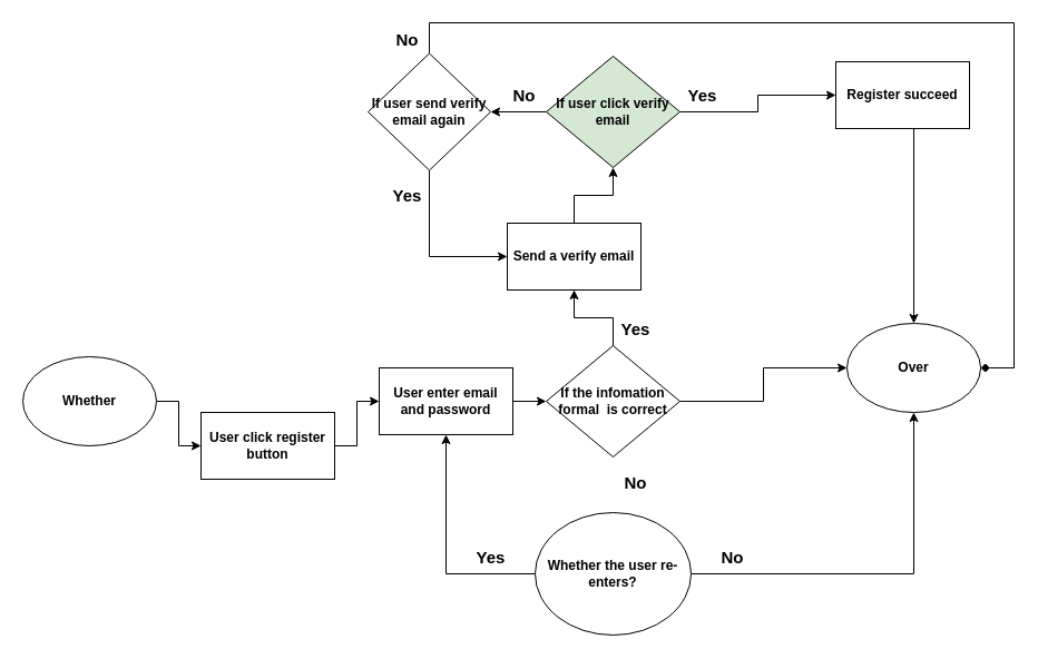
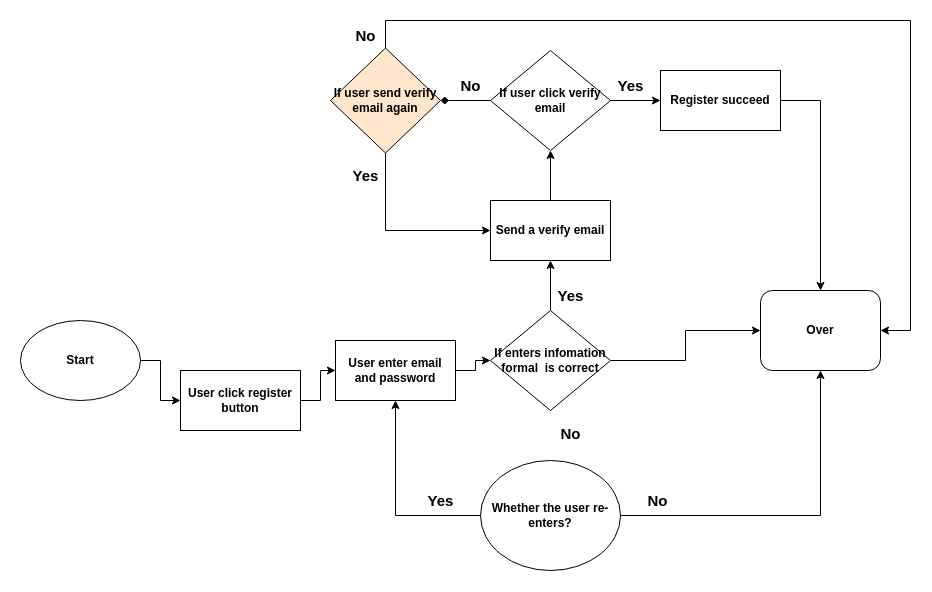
  <mxCell id="0" />
  <mxCell id="1" parent="0" />
  <mxCell id="2" value="" style="edgeStyle=orthogonalEdgeStyle;rounded=0;orthogonalLoop=1;jettySize=auto;html=1;fontStyle=1" parent="1" source="3" target="12" edge="1"><mxGeometry relative="1" as="geometry" /></mxCell>
- <mxCell id="3" value="Whether" style="ellipse;whiteSpace=wrap;html=1;fontStyle=1" parent="1" vertex="1"><mxGeometry x="20" y="320" width="120" height="80" as="geometry" /></mxCell>
+ <mxCell id="3" value="Start" style="ellipse;whiteSpace=wrap;html=1;fontStyle=1" parent="1" vertex="1"><mxGeometry x="20" y="320" width="120" height="80" as="geometry" /></mxCell>
  <mxCell id="4" value="" style="edgeStyle=orthogonalEdgeStyle;rounded=0;orthogonalLoop=1;jettySize=auto;html=1;fontStyle=1;" parent="1" source="6" target="19" edge="1"><mxGeometry relative="1" as="geometry" /></mxCell>
  <mxCell id="5" style="edgeStyle=orthogonalEdgeStyle;rounded=0;orthogonalLoop=1;jettySize=auto;html=1;entryX=0.5;entryY=1;entryDx=0;entryDy=0;fontStyle=1" parent="1" source="6" target="21" edge="1"><mxGeometry relative="1" as="geometry" /></mxCell>
- <mxCell id="6" value="If the infomation formal&amp;nbsp; is correct" style="rhombus;whiteSpace=wrap;html=1;fontStyle=1" parent="1" vertex="1"><mxGeometry x="490" y="310" width="120" height="100" as="geometry" /></mxCell>
+ <mxCell id="6" value="If enters infomation formal&amp;nbsp; is correct" style="rhombus;whiteSpace=wrap;html=1;fontStyle=1" parent="1" vertex="1"><mxGeometry x="490" y="310" width="120" height="100" as="geometry" /></mxCell>
  <mxCell id="7" style="edgeStyle=orthogonalEdgeStyle;rounded=0;orthogonalLoop=1;jettySize=auto;html=1;entryX=0.5;entryY=0;entryDx=0;entryDy=0;fontStyle=1" parent="1" source="8" target="19" edge="1"><mxGeometry relative="1" as="geometry"><Array as="points"><mxPoint x="820" y="100" /></Array></mxGeometry></mxCell>
- <mxCell id="8" value="Register succeed" style="rounded=0;whiteSpace=wrap;html=1;fontStyle=1" parent="1" vertex="1"><mxGeometry x="750" y="55" width="120" height="60" as="geometry" /></mxCell>
+ <mxCell id="8" value="Register succeed" style="rounded=0;whiteSpace=wrap;html=1;fontStyle=1" parent="1" vertex="1"><mxGeometry x="660" y="70" width="120" height="60" as="geometry" /></mxCell>
  <mxCell id="9" value="" style="edgeStyle=orthogonalEdgeStyle;rounded=0;orthogonalLoop=1;jettySize=auto;html=1;fontStyle=1" parent="1" source="10" target="6" edge="1"><mxGeometry relative="1" as="geometry" /></mxCell>
- <mxCell id="10" value="User enter email and password" style="rounded=0;whiteSpace=wrap;html=1;fontStyle=1" parent="1" vertex="1"><mxGeometry x="340" y="330" width="120" height="60" as="geometry" /></mxCell>
+ <mxCell id="10" value="User enter email and password" style="rounded=0;whiteSpace=wrap;html=1;fontStyle=1" parent="1" vertex="1"><mxGeometry x="335" y="340" width="120" height="60" as="geometry" /></mxCell>
  <mxCell id="11" value="" style="edgeStyle=orthogonalEdgeStyle;rounded=0;orthogonalLoop=1;jettySize=auto;html=1;fontStyle=1" parent="1" source="12" target="10" edge="1"><mxGeometry relative="1" as="geometry" /></mxCell>
  <mxCell id="12" value="User click register button" style="rounded=0;whiteSpace=wrap;html=1;fontStyle=1" parent="1" vertex="1"><mxGeometry x="180" y="370" width="120" height="60" as="geometry" /></mxCell>
  <mxCell id="13" value="&lt;font style=&quot;font-size: 15px;&quot;&gt;Yes&lt;/font&gt;" style="text;html=1;align=center;verticalAlign=middle;resizable=0;points=[];autosize=1;strokeColor=none;fillColor=none;fontStyle=1" parent="1" vertex="1"><mxGeometry x="545" y="280" width="50" height="30" as="geometry" /></mxCell>
  <mxCell id="14" value="&lt;font style=&quot;font-size: 15px;&quot;&gt;No&lt;/font&gt;" style="text;html=1;align=center;verticalAlign=middle;resizable=0;points=[];autosize=1;strokeColor=none;fillColor=none;fontStyle=1" parent="1" vertex="1"><mxGeometry x="550" y="418" width="40" height="30" as="geometry" /></mxCell>
  <mxCell id="15" style="edgeStyle=orthogonalEdgeStyle;rounded=0;orthogonalLoop=1;jettySize=auto;html=1;entryX=0.5;entryY=1;entryDx=0;entryDy=0;fontStyle=1" parent="1" source="17" target="10" edge="1"><mxGeometry relative="1" as="geometry" /></mxCell>
  <mxCell id="16" style="edgeStyle=orthogonalEdgeStyle;rounded=0;orthogonalLoop=1;jettySize=auto;html=1;entryX=0.5;entryY=1;entryDx=0;entryDy=0;fontStyle=1" parent="1" source="17" target="19" edge="1"><mxGeometry relative="1" as="geometry" /></mxCell>
  <mxCell id="17" value="Whether the user re-enters?" style="ellipse;whiteSpace=wrap;html=1;fontStyle=1;" parent="1" vertex="1"><mxGeometry x="480" y="460" width="140" height="110" as="geometry" /></mxCell>
  <mxCell id="18" value="&lt;font style=&quot;font-size: 15px;&quot;&gt;Yes&lt;/font&gt;" style="text;html=1;align=center;verticalAlign=middle;resizable=0;points=[];autosize=1;strokeColor=none;fillColor=none;fontStyle=1" parent="1" vertex="1"><mxGeometry x="415" y="485" width="50" height="30" as="geometry" /></mxCell>
- <mxCell id="19" value="Over" style="ellipse;whiteSpace=wrap;html=1;fontStyle=1" parent="1" vertex="1"><mxGeometry x="760" y="290" width="120" height="80" as="geometry" /></mxCell>
+ <mxCell id="19" value="Over" style="whiteSpace=wrap;html=1;fontStyle=1;rounded=1;" parent="1" vertex="1"><mxGeometry x="760" y="290" width="120" height="80" as="geometry" /></mxCell>
  <mxCell id="20" value="" style="edgeStyle=orthogonalEdgeStyle;rounded=0;orthogonalLoop=1;jettySize=auto;html=1;fontStyle=1" parent="1" source="21" target="24" edge="1"><mxGeometry relative="1" as="geometry" /></mxCell>
- <mxCell id="21" value="Send a verify email" style="whiteSpace=wrap;html=1;fontStyle=1" parent="1" vertex="1"><mxGeometry x="455" y="200" width="120" height="60" as="geometry" /></mxCell>
+ <mxCell id="21" value="Send a verify email" style="whiteSpace=wrap;html=1;fontStyle=1" parent="1" vertex="1"><mxGeometry x="490" y="200" width="120" height="60" as="geometry" /></mxCell>
  <mxCell id="22" style="edgeStyle=orthogonalEdgeStyle;rounded=0;orthogonalLoop=1;jettySize=auto;html=1;entryX=0;entryY=0.5;entryDx=0;entryDy=0;fontStyle=1" parent="1" source="24" target="8" edge="1"><mxGeometry relative="1" as="geometry" /></mxCell>
- <mxCell id="23" style="edgeStyle=orthogonalEdgeStyle;rounded=0;orthogonalLoop=1;jettySize=auto;html=1;entryX=1;entryY=0.5;entryDx=0;entryDy=0;fontStyle=1" parent="1" source="24" target="29" edge="1"><mxGeometry relative="1" as="geometry" /></mxCell>
- <mxCell id="24" value="If user click verify email" style="rhombus;whiteSpace=wrap;html=1;fontStyle=1;fillColor=#d5e8d4;" parent="1" vertex="1"><mxGeometry x="490" y="50" width="120" height="100" as="geometry" /></mxCell>
+ <mxCell id="23" style="edgeStyle=orthogonalEdgeStyle;rounded=0;orthogonalLoop=1;jettySize=auto;html=1;entryX=1;entryY=0.5;entryDx=0;entryDy=0;fontStyle=1;endArrow=diamond;" parent="1" source="24" target="29" edge="1"><mxGeometry relative="1" as="geometry" /></mxCell>
+ <mxCell id="24" value="If user click verify email" style="rhombus;whiteSpace=wrap;html=1;fontStyle=1" parent="1" vertex="1"><mxGeometry x="490" y="50" width="120" height="100" as="geometry" /></mxCell>
  <mxCell id="25" value="&lt;font style=&quot;font-size: 15px;&quot;&gt;Yes&lt;/font&gt;" style="text;html=1;align=center;verticalAlign=middle;resizable=0;points=[];autosize=1;strokeColor=none;fillColor=none;fontStyle=1" parent="1" vertex="1"><mxGeometry x="605" y="70" width="50" height="30" as="geometry" /></mxCell>
  <mxCell id="26" value="&lt;font style=&quot;font-size: 15px;&quot;&gt;No&lt;/font&gt;" style="text;html=1;align=center;verticalAlign=middle;resizable=0;points=[];autosize=1;strokeColor=none;fillColor=none;fontStyle=1" parent="1" vertex="1"><mxGeometry x="450" y="70" width="40" height="30" as="geometry" /></mxCell>
  <mxCell id="27" style="edgeStyle=orthogonalEdgeStyle;rounded=0;orthogonalLoop=1;jettySize=auto;html=1;entryX=0;entryY=0.5;entryDx=0;entryDy=0;fontStyle=1" parent="1" source="29" target="21" edge="1"><mxGeometry relative="1" as="geometry"><Array as="points"><mxPoint x="385" y="230" /></Array></mxGeometry></mxCell>
- <mxCell id="28" style="edgeStyle=orthogonalEdgeStyle;rounded=0;orthogonalLoop=1;jettySize=auto;html=1;entryX=1;entryY=0.5;entryDx=0;entryDy=0;fontStyle=1;endArrow=diamond;" parent="1" source="29" target="19" edge="1"><mxGeometry relative="1" as="geometry"><Array as="points"><mxPoint x="385" y="20" /><mxPoint x="910" y="20" /><mxPoint x="910" y="330" /></Array></mxGeometry></mxCell>
- <mxCell id="29" value="If user send verify email again" style="rhombus;whiteSpace=wrap;html=1;fontStyle=1" parent="1" vertex="1"><mxGeometry x="330" y="47.5" width="110" height="105" as="geometry" /></mxCell>
+ <mxCell id="28" style="edgeStyle=orthogonalEdgeStyle;rounded=0;orthogonalLoop=1;jettySize=auto;html=1;entryX=1;entryY=0.5;entryDx=0;entryDy=0;fontStyle=1" parent="1" source="29" target="19" edge="1"><mxGeometry relative="1" as="geometry"><Array as="points"><mxPoint x="385" y="20" /><mxPoint x="910" y="20" /><mxPoint x="910" y="330" /></Array></mxGeometry></mxCell>
+ <mxCell id="29" value="If user send verify email again" style="rhombus;whiteSpace=wrap;html=1;fontStyle=1;fillColor=#ffe6cc;" parent="1" vertex="1"><mxGeometry x="330" y="47.5" width="110" height="105" as="geometry" /></mxCell>
  <mxCell id="30" value="&lt;font style=&quot;font-size: 15px;&quot;&gt;Yes&lt;/font&gt;" style="text;html=1;align=center;verticalAlign=middle;resizable=0;points=[];autosize=1;strokeColor=none;fillColor=none;fontStyle=1" parent="1" vertex="1"><mxGeometry x="340" y="160" width="50" height="30" as="geometry" /></mxCell>
  <mxCell id="31" value="&lt;font style=&quot;font-size: 15px;&quot;&gt;No&lt;/font&gt;" style="text;html=1;align=center;verticalAlign=middle;resizable=0;points=[];autosize=1;strokeColor=none;fillColor=none;fontStyle=1" parent="1" vertex="1"><mxGeometry x="345" y="20" width="40" height="30" as="geometry" /></mxCell>
  <mxCell id="32" value="&lt;font style=&quot;font-size: 15px;&quot;&gt;No&lt;/font&gt;" style="text;html=1;align=center;verticalAlign=middle;resizable=0;points=[];autosize=1;strokeColor=none;fillColor=none;fontStyle=1" parent="1" vertex="1"><mxGeometry x="637" y="485" width="40" height="30" as="geometry" /></mxCell>
